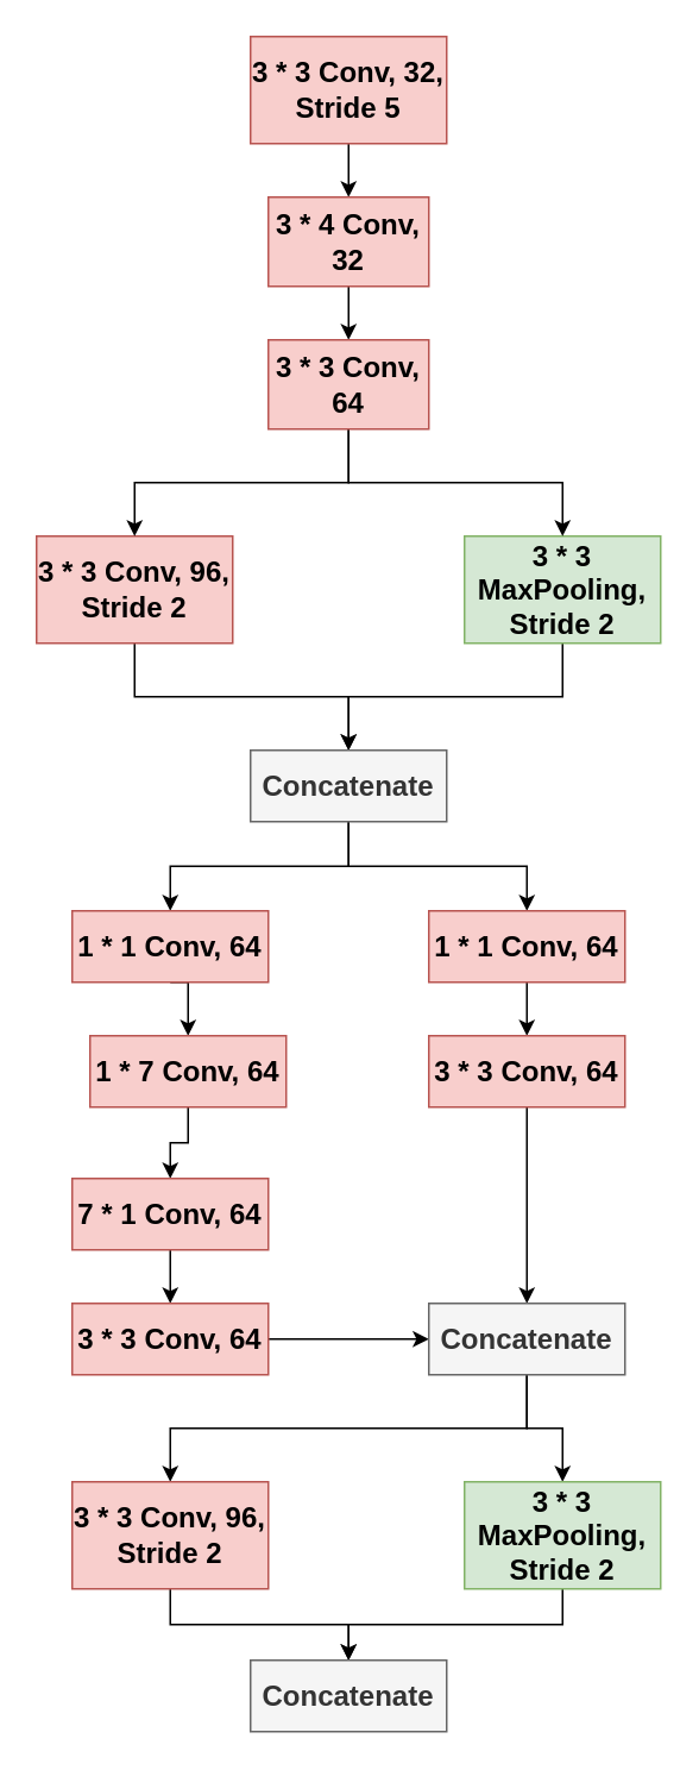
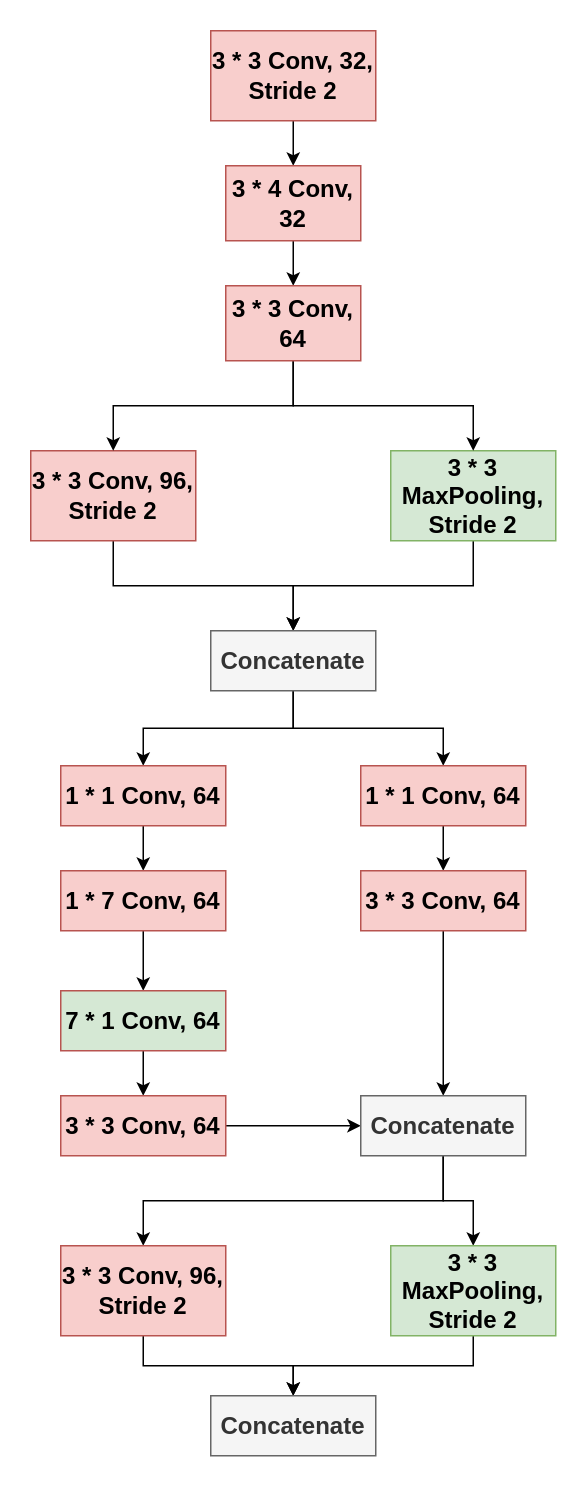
  <mxCell id="0" />
  <mxCell id="1" parent="0" />
  <mxCell id="2" style="edgeStyle=orthogonalEdgeStyle;rounded=0;orthogonalLoop=1;jettySize=auto;html=1;exitX=0.5;exitY=1;exitDx=0;exitDy=0;entryX=0.5;entryY=0;entryDx=0;entryDy=0;" edge="1" parent="1" source="3" target="8"><mxGeometry relative="1" as="geometry" /></mxCell>
  <mxCell id="3" value="&lt;font style=&quot;font-size: 16px;&quot;&gt;&lt;b&gt;3 * 3 Conv, 96,&lt;/b&gt;&lt;/font&gt;&lt;div&gt;&lt;font style=&quot;font-size: 16px;&quot;&gt;&lt;b&gt;Stride 2&lt;/b&gt;&lt;/font&gt;&lt;/div&gt;" style="rounded=0;whiteSpace=wrap;html=1;fillColor=#f8cecc;strokeColor=#b85450;" vertex="1" parent="1"><mxGeometry x="20" y="300" width="110" height="60" as="geometry" /></mxCell>
  <mxCell id="4" style="edgeStyle=orthogonalEdgeStyle;rounded=0;orthogonalLoop=1;jettySize=auto;html=1;exitX=0.5;exitY=1;exitDx=0;exitDy=0;entryX=0.5;entryY=0;entryDx=0;entryDy=0;" edge="1" parent="1" source="5" target="8"><mxGeometry relative="1" as="geometry" /></mxCell>
  <mxCell id="5" value="&lt;font style=&quot;font-size: 16px;&quot;&gt;&lt;b&gt;3 * 3 MaxPooling,&lt;/b&gt;&lt;/font&gt;&lt;div&gt;&lt;font style=&quot;font-size: 16px;&quot;&gt;&lt;b&gt;Stride 2&lt;/b&gt;&lt;/font&gt;&lt;/div&gt;" style="rounded=0;whiteSpace=wrap;html=1;fillColor=#d5e8d4;strokeColor=#82b366;" vertex="1" parent="1"><mxGeometry x="260" y="300" width="110" height="60" as="geometry" /></mxCell>
  <mxCell id="6" style="edgeStyle=orthogonalEdgeStyle;rounded=0;orthogonalLoop=1;jettySize=auto;html=1;exitX=0.5;exitY=1;exitDx=0;exitDy=0;entryX=0.5;entryY=0;entryDx=0;entryDy=0;" edge="1" parent="1" source="8" target="17"><mxGeometry relative="1" as="geometry" /></mxCell>
  <mxCell id="7" style="edgeStyle=orthogonalEdgeStyle;rounded=0;orthogonalLoop=1;jettySize=auto;html=1;exitX=0.5;exitY=1;exitDx=0;exitDy=0;entryX=0.5;entryY=0;entryDx=0;entryDy=0;" edge="1" parent="1" source="8" target="25"><mxGeometry relative="1" as="geometry" /></mxCell>
  <mxCell id="8" value="&lt;span style=&quot;font-size: 16px;&quot;&gt;&lt;b&gt;Concatenate&lt;/b&gt;&lt;/span&gt;" style="rounded=0;whiteSpace=wrap;html=1;fillColor=#f5f5f5;fontColor=#333333;strokeColor=#666666;" vertex="1" parent="1"><mxGeometry x="140" y="420" width="110" height="40" as="geometry" /></mxCell>
  <mxCell id="9" value="" style="edgeStyle=orthogonalEdgeStyle;rounded=0;orthogonalLoop=1;jettySize=auto;html=1;" edge="1" parent="1" source="10" target="12"><mxGeometry relative="1" as="geometry" /></mxCell>
- <mxCell id="10" value="&lt;font style=&quot;font-size: 16px;&quot;&gt;&lt;b&gt;3 * 3 Conv, 32,&lt;/b&gt;&lt;/font&gt;&lt;div&gt;&lt;font style=&quot;font-size: 16px;&quot;&gt;&lt;b&gt;Stride 5&lt;/b&gt;&lt;/font&gt;&lt;/div&gt;" style="rounded=0;whiteSpace=wrap;html=1;fillColor=#f8cecc;strokeColor=#b85450;" vertex="1" parent="1"><mxGeometry x="140" y="20" width="110" height="60" as="geometry" /></mxCell>
+ <mxCell id="10" value="&lt;font style=&quot;font-size: 16px;&quot;&gt;&lt;b&gt;3 * 3 Conv, 32,&lt;/b&gt;&lt;/font&gt;&lt;div&gt;&lt;font style=&quot;font-size: 16px;&quot;&gt;&lt;b&gt;Stride 2&lt;/b&gt;&lt;/font&gt;&lt;/div&gt;" style="rounded=0;whiteSpace=wrap;html=1;fillColor=#f8cecc;strokeColor=#b85450;" vertex="1" parent="1"><mxGeometry x="140" y="20" width="110" height="60" as="geometry" /></mxCell>
  <mxCell id="11" value="" style="edgeStyle=orthogonalEdgeStyle;rounded=0;orthogonalLoop=1;jettySize=auto;html=1;" edge="1" parent="1" source="12" target="15"><mxGeometry relative="1" as="geometry" /></mxCell>
  <mxCell id="12" value="&lt;font style=&quot;font-size: 16px;&quot;&gt;&lt;b&gt;3 * 4 Conv, 32&lt;/b&gt;&lt;/font&gt;" style="rounded=0;whiteSpace=wrap;html=1;fillColor=#f8cecc;strokeColor=#b85450;" vertex="1" parent="1"><mxGeometry x="150" y="110" width="90" height="50" as="geometry" /></mxCell>
  <mxCell id="13" style="edgeStyle=orthogonalEdgeStyle;rounded=0;orthogonalLoop=1;jettySize=auto;html=1;exitX=0.5;exitY=1;exitDx=0;exitDy=0;entryX=0.5;entryY=0;entryDx=0;entryDy=0;" edge="1" parent="1" source="15" target="3"><mxGeometry relative="1" as="geometry" /></mxCell>
  <mxCell id="14" style="edgeStyle=orthogonalEdgeStyle;rounded=0;orthogonalLoop=1;jettySize=auto;html=1;exitX=0.5;exitY=1;exitDx=0;exitDy=0;entryX=0.5;entryY=0;entryDx=0;entryDy=0;" edge="1" parent="1" source="15" target="5"><mxGeometry relative="1" as="geometry" /></mxCell>
  <mxCell id="15" value="&lt;font style=&quot;font-size: 16px;&quot;&gt;&lt;b&gt;3 * 3 Conv, 64&lt;/b&gt;&lt;/font&gt;" style="rounded=0;whiteSpace=wrap;html=1;fillColor=#f8cecc;strokeColor=#b85450;" vertex="1" parent="1"><mxGeometry x="150" y="190" width="90" height="50" as="geometry" /></mxCell>
  <mxCell id="16" style="edgeStyle=orthogonalEdgeStyle;rounded=0;orthogonalLoop=1;jettySize=auto;html=1;exitX=0.5;exitY=1;exitDx=0;exitDy=0;entryX=0.5;entryY=0;entryDx=0;entryDy=0;" edge="1" parent="1" source="17" target="19"><mxGeometry relative="1" as="geometry" /></mxCell>
  <mxCell id="17" value="&lt;span style=&quot;font-size: 16px;&quot;&gt;&lt;b&gt;1 * 1 Conv, 64&lt;/b&gt;&lt;/span&gt;" style="rounded=0;whiteSpace=wrap;html=1;fillColor=#f8cecc;strokeColor=#b85450;" vertex="1" parent="1"><mxGeometry x="40" y="510" width="110" height="40" as="geometry" /></mxCell>
  <mxCell id="18" value="" style="edgeStyle=orthogonalEdgeStyle;rounded=0;orthogonalLoop=1;jettySize=auto;html=1;" edge="1" parent="1" source="19" target="21"><mxGeometry relative="1" as="geometry" /></mxCell>
- <mxCell id="19" value="&lt;span style=&quot;font-size: 16px;&quot;&gt;&lt;b&gt;1 * 7 Conv, 64&lt;/b&gt;&lt;/span&gt;" style="rounded=0;whiteSpace=wrap;html=1;fillColor=#f8cecc;strokeColor=#b85450;" vertex="1" parent="1"><mxGeometry x="50" y="580" width="110" height="40" as="geometry" /></mxCell>
+ <mxCell id="19" value="&lt;span style=&quot;font-size: 16px;&quot;&gt;&lt;b&gt;1 * 7 Conv, 64&lt;/b&gt;&lt;/span&gt;" style="rounded=0;whiteSpace=wrap;html=1;fillColor=#f8cecc;strokeColor=#b85450;" vertex="1" parent="1"><mxGeometry x="40" y="580" width="110" height="40" as="geometry" /></mxCell>
  <mxCell id="20" value="" style="edgeStyle=orthogonalEdgeStyle;rounded=0;orthogonalLoop=1;jettySize=auto;html=1;" edge="1" parent="1" source="21" target="23"><mxGeometry relative="1" as="geometry" /></mxCell>
- <mxCell id="21" value="&lt;span style=&quot;font-size: 16px;&quot;&gt;&lt;b&gt;7 * 1 Conv, 64&lt;/b&gt;&lt;/span&gt;" style="rounded=0;whiteSpace=wrap;html=1;fillColor=#f8cecc;strokeColor=#b85450;" vertex="1" parent="1"><mxGeometry x="40" y="660" width="110" height="40" as="geometry" /></mxCell>
+ <mxCell id="21" value="&lt;span style=&quot;font-size: 16px;&quot;&gt;&lt;b&gt;7 * 1 Conv, 64&lt;/b&gt;&lt;/span&gt;" style="rounded=0;whiteSpace=wrap;html=1;fillColor=#d5e8d4;strokeColor=#b85450;" vertex="1" parent="1"><mxGeometry x="40" y="660" width="110" height="40" as="geometry" /></mxCell>
  <mxCell id="22" style="edgeStyle=orthogonalEdgeStyle;rounded=0;orthogonalLoop=1;jettySize=auto;html=1;exitX=1;exitY=0.5;exitDx=0;exitDy=0;entryX=0;entryY=0.5;entryDx=0;entryDy=0;" edge="1" parent="1" source="23" target="30"><mxGeometry relative="1" as="geometry" /></mxCell>
  <mxCell id="23" value="&lt;span style=&quot;font-size: 16px;&quot;&gt;&lt;b&gt;3 * 3 Conv, 64&lt;/b&gt;&lt;/span&gt;" style="rounded=0;whiteSpace=wrap;html=1;fillColor=#f8cecc;strokeColor=#b85450;" vertex="1" parent="1"><mxGeometry x="40" y="730" width="110" height="40" as="geometry" /></mxCell>
  <mxCell id="24" value="" style="edgeStyle=orthogonalEdgeStyle;rounded=0;orthogonalLoop=1;jettySize=auto;html=1;" edge="1" parent="1" source="25" target="27"><mxGeometry relative="1" as="geometry" /></mxCell>
  <mxCell id="25" value="&lt;span style=&quot;font-size: 16px;&quot;&gt;&lt;b&gt;1 * 1 Conv, 64&lt;/b&gt;&lt;/span&gt;" style="rounded=0;whiteSpace=wrap;html=1;fillColor=#f8cecc;strokeColor=#b85450;" vertex="1" parent="1"><mxGeometry x="240" y="510" width="110" height="40" as="geometry" /></mxCell>
  <mxCell id="26" style="edgeStyle=orthogonalEdgeStyle;rounded=0;orthogonalLoop=1;jettySize=auto;html=1;exitX=0.5;exitY=1;exitDx=0;exitDy=0;entryX=0.5;entryY=0;entryDx=0;entryDy=0;" edge="1" parent="1" source="27" target="30"><mxGeometry relative="1" as="geometry" /></mxCell>
  <mxCell id="27" value="&lt;span style=&quot;font-size: 16px;&quot;&gt;&lt;b&gt;3 * 3 Conv, 64&lt;/b&gt;&lt;/span&gt;" style="rounded=0;whiteSpace=wrap;html=1;fillColor=#f8cecc;strokeColor=#b85450;" vertex="1" parent="1"><mxGeometry x="240" y="580" width="110" height="40" as="geometry" /></mxCell>
  <mxCell id="28" style="edgeStyle=orthogonalEdgeStyle;rounded=0;orthogonalLoop=1;jettySize=auto;html=1;exitX=0.5;exitY=1;exitDx=0;exitDy=0;entryX=0.5;entryY=0;entryDx=0;entryDy=0;" edge="1" parent="1" source="30" target="34"><mxGeometry relative="1" as="geometry" /></mxCell>
  <mxCell id="29" style="edgeStyle=orthogonalEdgeStyle;rounded=0;orthogonalLoop=1;jettySize=auto;html=1;exitX=0.5;exitY=1;exitDx=0;exitDy=0;entryX=0.5;entryY=0;entryDx=0;entryDy=0;" edge="1" parent="1" source="30" target="32"><mxGeometry relative="1" as="geometry" /></mxCell>
  <mxCell id="30" value="&lt;span style=&quot;font-size: 16px;&quot;&gt;&lt;b&gt;Concatenate&lt;/b&gt;&lt;/span&gt;" style="rounded=0;whiteSpace=wrap;html=1;fillColor=#f5f5f5;fontColor=#333333;strokeColor=#666666;" vertex="1" parent="1"><mxGeometry x="240" y="730" width="110" height="40" as="geometry" /></mxCell>
  <mxCell id="31" style="edgeStyle=orthogonalEdgeStyle;rounded=0;orthogonalLoop=1;jettySize=auto;html=1;exitX=0.5;exitY=1;exitDx=0;exitDy=0;entryX=0.5;entryY=0;entryDx=0;entryDy=0;" edge="1" parent="1" source="32" target="35"><mxGeometry relative="1" as="geometry" /></mxCell>
  <mxCell id="32" value="&lt;font style=&quot;font-size: 16px;&quot;&gt;&lt;b&gt;3 * 3 Conv, 96,&lt;/b&gt;&lt;/font&gt;&lt;div&gt;&lt;font style=&quot;font-size: 16px;&quot;&gt;&lt;b&gt;Stride 2&lt;/b&gt;&lt;/font&gt;&lt;/div&gt;" style="rounded=0;whiteSpace=wrap;html=1;fillColor=#f8cecc;strokeColor=#b85450;" vertex="1" parent="1"><mxGeometry x="40" y="830" width="110" height="60" as="geometry" /></mxCell>
  <mxCell id="33" style="edgeStyle=orthogonalEdgeStyle;rounded=0;orthogonalLoop=1;jettySize=auto;html=1;exitX=0.5;exitY=1;exitDx=0;exitDy=0;entryX=0.5;entryY=0;entryDx=0;entryDy=0;" edge="1" parent="1" source="34" target="35"><mxGeometry relative="1" as="geometry"><mxPoint x="290" y="930" as="targetPoint" /></mxGeometry></mxCell>
  <mxCell id="34" value="&lt;font style=&quot;font-size: 16px;&quot;&gt;&lt;b&gt;3 * 3 MaxPooling,&lt;/b&gt;&lt;/font&gt;&lt;div&gt;&lt;font style=&quot;font-size: 16px;&quot;&gt;&lt;b&gt;Stride 2&lt;/b&gt;&lt;/font&gt;&lt;/div&gt;" style="rounded=0;whiteSpace=wrap;html=1;fillColor=#d5e8d4;strokeColor=#82b366;" vertex="1" parent="1"><mxGeometry x="260" y="830" width="110" height="60" as="geometry" /></mxCell>
  <mxCell id="35" value="&lt;span style=&quot;font-size: 16px;&quot;&gt;&lt;b&gt;Concatenate&lt;/b&gt;&lt;/span&gt;" style="rounded=0;whiteSpace=wrap;html=1;fillColor=#f5f5f5;fontColor=#333333;strokeColor=#666666;" vertex="1" parent="1"><mxGeometry x="140" y="930" width="110" height="40" as="geometry" /></mxCell>
